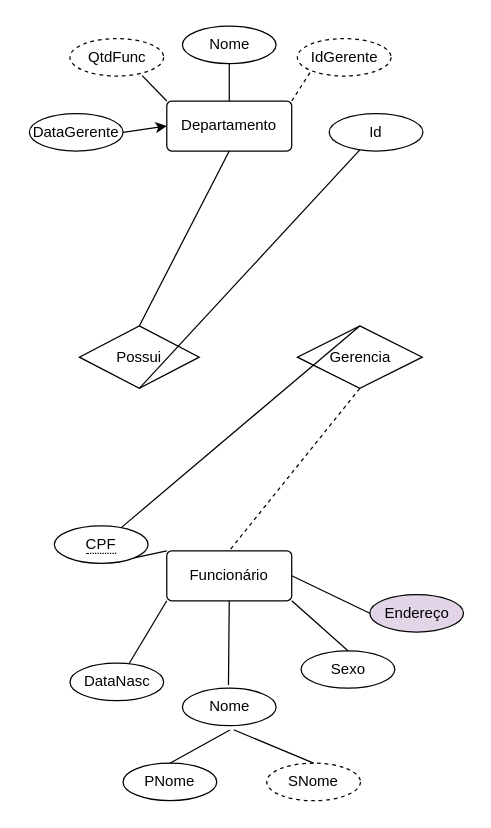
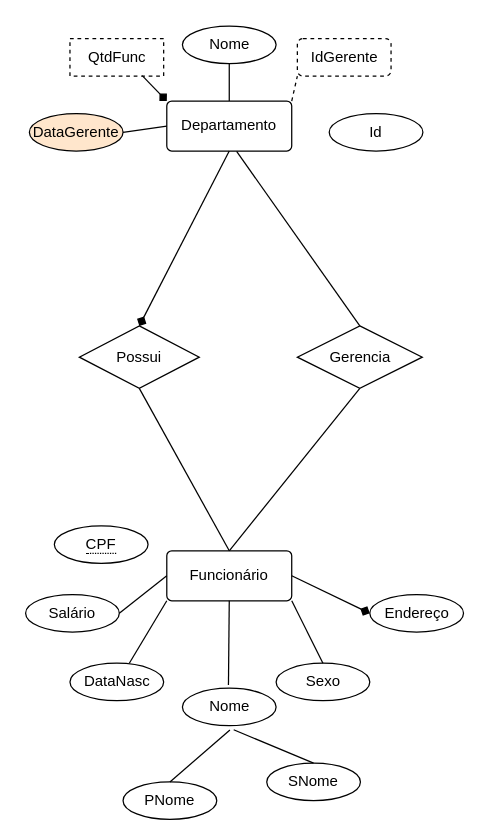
  <mxCell id="0" />
  <mxCell id="1" parent="0" />
  <mxCell id="2" value="Departamento" style="rounded=1;arcSize=10;whiteSpace=wrap;html=1;align=center;" vertex="1" parent="1"><mxGeometry x="133" y="80" width="100" height="40" as="geometry" /></mxCell>
  <mxCell id="3" value="Funcionário" style="rounded=1;arcSize=10;whiteSpace=wrap;html=1;align=center;" vertex="1" parent="1"><mxGeometry x="133" y="440" width="100" height="40" as="geometry" /></mxCell>
  <mxCell id="4" value="Possui" style="shape=rhombus;perimeter=rhombusPerimeter;whiteSpace=wrap;html=1;align=center;rotation=0;" vertex="1" parent="1"><mxGeometry x="63" y="260" width="96" height="50" as="geometry" /></mxCell>
  <mxCell id="5" value="Id" style="ellipse;whiteSpace=wrap;html=1;align=center;" vertex="1" parent="1"><mxGeometry x="263" y="90" width="75" height="30" as="geometry" /></mxCell>
  <mxCell id="6" value="Nome" style="ellipse;whiteSpace=wrap;html=1;align=center;" vertex="1" parent="1"><mxGeometry x="145.5" y="20" width="75" height="30" as="geometry" /></mxCell>
- <mxCell id="7" value="IdGerente" style="ellipse;whiteSpace=wrap;html=1;align=center;dashed=1;" vertex="1" parent="1"><mxGeometry x="237.5" y="30" width="75" height="30" as="geometry" /></mxCell>
+ <mxCell id="7" value="IdGerente" style="whiteSpace=wrap;html=1;align=center;dashed=1;rounded=1;" vertex="1" parent="1"><mxGeometry x="237.5" y="30" width="75" height="30" as="geometry" /></mxCell>
  <mxCell id="8" value="&lt;span style=&quot;border-bottom: 1px dotted&quot;&gt;CPF&lt;/span&gt;" style="ellipse;whiteSpace=wrap;html=1;align=center;" vertex="1" parent="1"><mxGeometry x="43" y="420" width="75" height="30" as="geometry" /></mxCell>
- <mxCell id="9" value="QtdFunc" style="ellipse;whiteSpace=wrap;html=1;align=center;dashed=1;" vertex="1" parent="1"><mxGeometry x="55.5" y="30" width="75" height="30" as="geometry" /></mxCell>
- <mxCell id="10" value="DataGerente" style="ellipse;whiteSpace=wrap;html=1;align=center;" vertex="1" parent="1"><mxGeometry x="23" y="90" width="75" height="30" as="geometry" /></mxCell>
+ <mxCell id="9" value="QtdFunc" style="whiteSpace=wrap;html=1;align=center;dashed=1;rounded=0;" vertex="1" parent="1"><mxGeometry x="55.5" y="30" width="75" height="30" as="geometry" /></mxCell>
+ <mxCell id="10" value="DataGerente" style="ellipse;whiteSpace=wrap;html=1;align=center;fillColor=#ffe6cc;" vertex="1" parent="1"><mxGeometry x="23" y="90" width="75" height="30" as="geometry" /></mxCell>
  <mxCell id="11" style="edgeStyle=orthogonalEdgeStyle;rounded=0;orthogonalLoop=1;jettySize=auto;html=1;exitX=0.5;exitY=1;exitDx=0;exitDy=0;" edge="1" parent="1" source="7" target="7"><mxGeometry relative="1" as="geometry" /></mxCell>
- <mxCell id="12" value="PNome" style="ellipse;whiteSpace=wrap;html=1;align=center;" vertex="1" parent="1"><mxGeometry x="98" y="610" width="75" height="30" as="geometry" /></mxCell>
- <mxCell id="13" value="Endereço" style="ellipse;whiteSpace=wrap;html=1;align=center;fillColor=#e1d5e7;" vertex="1" parent="1"><mxGeometry x="295.5" y="475" width="75" height="30" as="geometry" /></mxCell>
- <mxCell id="14" value="Sexo" style="ellipse;whiteSpace=wrap;html=1;align=center;" vertex="1" parent="1"><mxGeometry x="240.5" y="520" width="75" height="30" as="geometry" /></mxCell>
+ <mxCell id="12" value="PNome" style="ellipse;whiteSpace=wrap;html=1;align=center;" vertex="1" parent="1"><mxGeometry x="98" y="625" width="75" height="30" as="geometry" /></mxCell>
+ <mxCell id="13" value="Endereço" style="ellipse;whiteSpace=wrap;html=1;align=center;" vertex="1" parent="1"><mxGeometry x="295.5" y="475" width="75" height="30" as="geometry" /></mxCell>
+ <mxCell id="14" value="Sexo" style="ellipse;whiteSpace=wrap;html=1;align=center;" vertex="1" parent="1"><mxGeometry x="220.5" y="530" width="75" height="30" as="geometry" /></mxCell>
  <mxCell id="15" value="DataNasc" style="ellipse;whiteSpace=wrap;html=1;align=center;" vertex="1" parent="1"><mxGeometry x="55.5" y="530" width="75" height="30" as="geometry" /></mxCell>
  <mxCell id="16" value="Nome" style="ellipse;whiteSpace=wrap;html=1;align=center;strokeColor=default;perimeterSpacing=16;" vertex="1" parent="1"><mxGeometry x="145.5" y="550" width="75" height="30" as="geometry" /></mxCell>
- <mxCell id="17" value="" style="endArrow=none;html=1;rounded=0;exitX=0.5;exitY=1;exitDx=0;exitDy=0;entryX=0.5;entryY=0;entryDx=0;entryDy=0;" edge="1" parent="1" source="2" target="4"><mxGeometry relative="1" as="geometry"><mxPoint x="-7" y="160" as="sourcePoint" /><mxPoint x="143" y="160" as="targetPoint" /></mxGeometry></mxCell>
- <mxCell id="19" value="" style="endArrow=none;html=1;rounded=0;exitX=0.5;exitY=1;exitDx=0;exitDy=0;" edge="1" parent="1" source="4" target="5"><mxGeometry relative="1" as="geometry"><mxPoint x="193" y="160" as="sourcePoint" /><mxPoint x="353" y="160" as="targetPoint" /></mxGeometry></mxCell>
+ <mxCell id="17" value="" style="endArrow=diamond;html=1;rounded=0;exitX=0.5;exitY=1;exitDx=0;exitDy=0;entryX=0.5;entryY=0;entryDx=0;entryDy=0;" edge="1" parent="1" source="2" target="4"><mxGeometry relative="1" as="geometry"><mxPoint x="-7" y="160" as="sourcePoint" /><mxPoint x="143" y="160" as="targetPoint" /></mxGeometry></mxCell>
+ <mxCell id="18" value="Salário" style="ellipse;whiteSpace=wrap;html=1;align=center;" vertex="1" parent="1"><mxGeometry x="20" y="475" width="75" height="30" as="geometry" /></mxCell>
+ <mxCell id="19" value="" style="endArrow=none;html=1;rounded=0;exitX=0.5;exitY=1;exitDx=0;exitDy=0;entryX=0.5;entryY=0;entryDx=0;entryDy=0;" edge="1" parent="1" source="4" target="3"><mxGeometry relative="1" as="geometry"><mxPoint x="193" y="160" as="sourcePoint" /><mxPoint x="353" y="160" as="targetPoint" /></mxGeometry></mxCell>
  <mxCell id="20" value="Gerencia" style="shape=rhombus;perimeter=rhombusPerimeter;whiteSpace=wrap;html=1;align=center;" vertex="1" parent="1"><mxGeometry x="237.5" y="260" width="100" height="50" as="geometry" /></mxCell>
  <mxCell id="21" value="" style="endArrow=none;html=1;rounded=0;entryX=0.505;entryY=0.798;entryDx=0;entryDy=0;entryPerimeter=0;exitX=0.5;exitY=0;exitDx=0;exitDy=0;" edge="1" parent="1" source="12" target="16"><mxGeometry relative="1" as="geometry"><mxPoint x="183" y="600" as="sourcePoint" /><mxPoint x="183" y="590" as="targetPoint" /></mxGeometry></mxCell>
  <mxCell id="22" value="" style="endArrow=none;html=1;rounded=0;entryX=0;entryY=1;entryDx=0;entryDy=0;" edge="1" parent="1" target="3"><mxGeometry relative="1" as="geometry"><mxPoint x="103" y="530" as="sourcePoint" /><mxPoint x="263" y="530" as="targetPoint" /></mxGeometry></mxCell>
  <mxCell id="23" value="" style="endArrow=none;html=1;rounded=0;entryX=0.5;entryY=1;entryDx=0;entryDy=0;exitX=0.494;exitY=0.216;exitDx=0;exitDy=0;exitPerimeter=0;" edge="1" parent="1" source="16" target="3"><mxGeometry relative="1" as="geometry"><mxPoint x="175.5" y="550" as="sourcePoint" /><mxPoint x="215.5" y="530" as="targetPoint" /></mxGeometry></mxCell>
- <mxCell id="24" value="" style="endArrow=none;html=1;rounded=0;entryX=0;entryY=0.5;entryDx=0;entryDy=0;exitX=1;exitY=0.5;exitDx=0;exitDy=0;" edge="1" parent="1" source="3" target="13"><mxGeometry relative="1" as="geometry"><mxPoint x="233" y="490" as="sourcePoint" /><mxPoint x="383" y="490" as="targetPoint" /></mxGeometry></mxCell>
- <mxCell id="26" value="" style="endArrow=none;html=1;rounded=0;exitX=1;exitY=1;exitDx=0;exitDy=0;entryX=0;entryY=0;entryDx=0;entryDy=0;" edge="1" parent="1" source="8" target="3"><mxGeometry relative="1" as="geometry"><mxPoint x="93" y="460" as="sourcePoint" /><mxPoint x="253" y="460" as="targetPoint" /></mxGeometry></mxCell>
+ <mxCell id="24" value="" style="endArrow=diamond;html=1;rounded=0;entryX=0;entryY=0.5;entryDx=0;entryDy=0;exitX=1;exitY=0.5;exitDx=0;exitDy=0;" edge="1" parent="1" source="3" target="13"><mxGeometry relative="1" as="geometry"><mxPoint x="233" y="490" as="sourcePoint" /><mxPoint x="383" y="490" as="targetPoint" /></mxGeometry></mxCell>
+ <mxCell id="25" value="" style="endArrow=none;html=1;rounded=0;entryX=0;entryY=0.5;entryDx=0;entryDy=0;exitX=1;exitY=0.5;exitDx=0;exitDy=0;" edge="1" parent="1" source="18" target="3"><mxGeometry relative="1" as="geometry"><mxPoint x="113" y="500" as="sourcePoint" /><mxPoint x="133" y="490" as="targetPoint" /></mxGeometry></mxCell>
  <mxCell id="27" value="" style="endArrow=none;html=1;rounded=0;exitX=1;exitY=1;exitDx=0;exitDy=0;entryX=0.5;entryY=0;entryDx=0;entryDy=0;" edge="1" parent="1" source="3" target="14"><mxGeometry relative="1" as="geometry"><mxPoint x="233" y="510" as="sourcePoint" /><mxPoint x="393" y="510" as="targetPoint" /></mxGeometry></mxCell>
- <mxCell id="28" value="" style="endArrow=none;html=1;rounded=0;exitX=0.5;exitY=0;exitDx=0;exitDy=0;" edge="1" parent="1" source="20" target="8"><mxGeometry relative="1" as="geometry"><mxPoint x="263" y="200" as="sourcePoint" /><mxPoint x="193" y="100" as="targetPoint" /></mxGeometry></mxCell>
- <mxCell id="29" value="" style="endArrow=none;html=1;rounded=0;exitX=0.5;exitY=1;exitDx=0;exitDy=0;entryX=0.5;entryY=0;entryDx=0;entryDy=0;dashed=1;" edge="1" parent="1" source="20" target="3"><mxGeometry relative="1" as="geometry"><mxPoint x="303" y="400" as="sourcePoint" /><mxPoint x="463" y="400" as="targetPoint" /></mxGeometry></mxCell>
+ <mxCell id="28" value="" style="endArrow=none;html=1;rounded=0;exitX=0.5;exitY=0;exitDx=0;exitDy=0;entryX=0.559;entryY=1.007;entryDx=0;entryDy=0;entryPerimeter=0;" edge="1" parent="1" source="20" target="2"><mxGeometry relative="1" as="geometry"><mxPoint x="263" y="200" as="sourcePoint" /><mxPoint x="193" y="100" as="targetPoint" /></mxGeometry></mxCell>
+ <mxCell id="29" value="" style="endArrow=none;html=1;rounded=0;exitX=0.5;exitY=1;exitDx=0;exitDy=0;entryX=0.5;entryY=0;entryDx=0;entryDy=0;" edge="1" parent="1" source="20" target="3"><mxGeometry relative="1" as="geometry"><mxPoint x="303" y="400" as="sourcePoint" /><mxPoint x="463" y="400" as="targetPoint" /></mxGeometry></mxCell>
  <mxCell id="30" value="" style="endArrow=none;html=1;rounded=0;entryX=0.5;entryY=1;entryDx=0;entryDy=0;exitX=0.5;exitY=0;exitDx=0;exitDy=0;" edge="1" parent="1" source="2" target="6"><mxGeometry relative="1" as="geometry"><mxPoint x="183" y="80" as="sourcePoint" /><mxPoint x="343" y="80" as="targetPoint" /></mxGeometry></mxCell>
- <mxCell id="31" value="" style="endArrow=none;html=1;rounded=0;entryX=0;entryY=0;entryDx=0;entryDy=0;exitX=0.771;exitY=0.989;exitDx=0;exitDy=0;exitPerimeter=0;" edge="1" parent="1" source="9" target="2"><mxGeometry relative="1" as="geometry"><mxPoint x="113" y="60" as="sourcePoint" /><mxPoint x="273" y="60" as="targetPoint" /></mxGeometry></mxCell>
- <mxCell id="32" value="" style="endArrow=classic;html=1;rounded=0;entryX=0;entryY=0.5;entryDx=0;entryDy=0;exitX=1;exitY=0.5;exitDx=0;exitDy=0;" edge="1" parent="1" source="10" target="2"><mxGeometry relative="1" as="geometry"><mxPoint x="-107" y="80" as="sourcePoint" /><mxPoint x="53" y="80" as="targetPoint" /></mxGeometry></mxCell>
+ <mxCell id="31" value="" style="endArrow=diamond;html=1;rounded=0;entryX=0;entryY=0;entryDx=0;entryDy=0;exitX=0.771;exitY=0.989;exitDx=0;exitDy=0;exitPerimeter=0;" edge="1" parent="1" source="9" target="2"><mxGeometry relative="1" as="geometry"><mxPoint x="113" y="60" as="sourcePoint" /><mxPoint x="273" y="60" as="targetPoint" /></mxGeometry></mxCell>
+ <mxCell id="32" value="" style="endArrow=none;html=1;rounded=0;entryX=0;entryY=0.5;entryDx=0;entryDy=0;exitX=1;exitY=0.5;exitDx=0;exitDy=0;" edge="1" parent="1" source="10" target="2"><mxGeometry relative="1" as="geometry"><mxPoint x="-107" y="80" as="sourcePoint" /><mxPoint x="53" y="80" as="targetPoint" /></mxGeometry></mxCell>
  <mxCell id="33" value="" style="endArrow=none;html=1;rounded=0;exitX=1;exitY=0;exitDx=0;exitDy=0;entryX=0;entryY=1;entryDx=0;entryDy=0;dashed=1;" edge="1" parent="1" source="2" target="7"><mxGeometry relative="1" as="geometry"><mxPoint x="223" y="90" as="sourcePoint" /><mxPoint x="383" y="90" as="targetPoint" /></mxGeometry></mxCell>
- <mxCell id="34" value="SNome" style="ellipse;whiteSpace=wrap;html=1;align=center;dashed=1;" vertex="1" parent="1"><mxGeometry x="213" y="610" width="75" height="30" as="geometry" /></mxCell>
+ <mxCell id="34" value="SNome" style="ellipse;whiteSpace=wrap;html=1;align=center;" vertex="1" parent="1"><mxGeometry x="213" y="610" width="75" height="30" as="geometry" /></mxCell>
  <mxCell id="35" value="" style="endArrow=none;html=1;rounded=0;exitX=0.533;exitY=0.794;exitDx=0;exitDy=0;exitPerimeter=0;entryX=0.5;entryY=0;entryDx=0;entryDy=0;" edge="1" parent="1" source="16" target="34"><mxGeometry relative="1" as="geometry"><mxPoint x="213" y="580" as="sourcePoint" /><mxPoint x="373" y="580" as="targetPoint" /></mxGeometry></mxCell>
